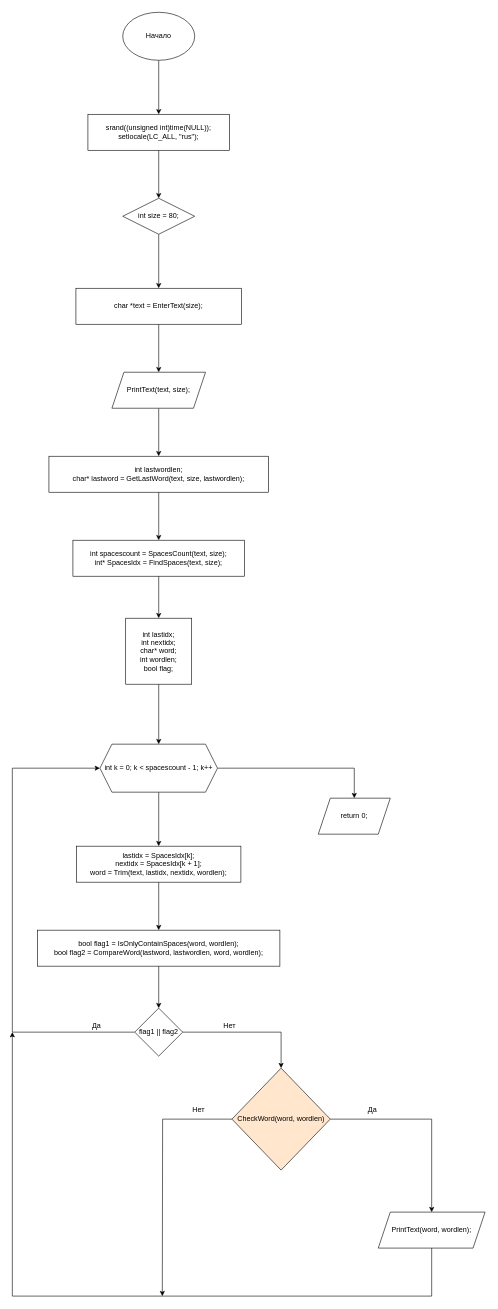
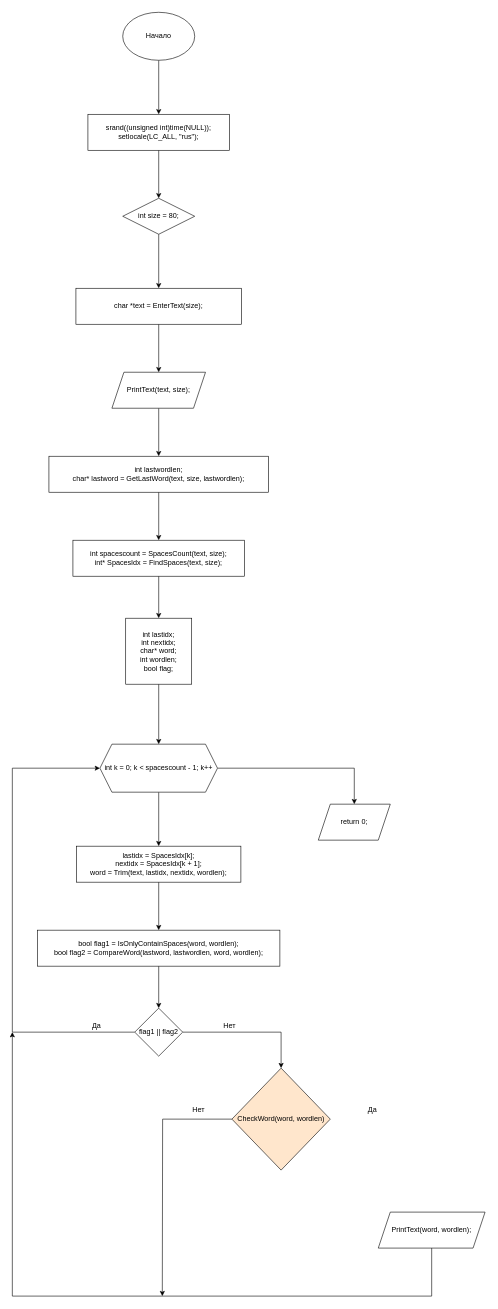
  <mxCell id="0" />
  <mxCell id="1" parent="0" />
  <mxCell id="2" value="" style="edgeStyle=orthogonalEdgeStyle;rounded=0;orthogonalLoop=1;jettySize=auto;html=1;" parent="1" source="3" target="5" edge="1"><mxGeometry relative="1" as="geometry" /></mxCell>
  <mxCell id="3" value="Начало" style="ellipse;whiteSpace=wrap;html=1;" parent="1" vertex="1"><mxGeometry x="204" y="20" width="120" height="80" as="geometry" /></mxCell>
  <mxCell id="4" value="" style="edgeStyle=orthogonalEdgeStyle;rounded=0;orthogonalLoop=1;jettySize=auto;html=1;" parent="1" source="5" target="7" edge="1"><mxGeometry relative="1" as="geometry" /></mxCell>
  <mxCell id="5" value="srand((unsigned int)time(NULL));&lt;br&gt;setlocale(LC_ALL, &quot;rus&quot;);" style="whiteSpace=wrap;html=1;" parent="1" vertex="1"><mxGeometry x="146" y="190" width="236" height="60" as="geometry" /></mxCell>
  <mxCell id="6" value="" style="edgeStyle=orthogonalEdgeStyle;rounded=0;orthogonalLoop=1;jettySize=auto;html=1;" parent="1" source="7" target="9" edge="1"><mxGeometry relative="1" as="geometry" /></mxCell>
  <mxCell id="7" value="int size = 80;" style="rhombus;whiteSpace=wrap;html=1;" parent="1" vertex="1"><mxGeometry x="204" y="330" width="120" height="60" as="geometry" /></mxCell>
  <mxCell id="8" value="" style="edgeStyle=orthogonalEdgeStyle;rounded=0;orthogonalLoop=1;jettySize=auto;html=1;" parent="1" source="9" target="11" edge="1"><mxGeometry relative="1" as="geometry" /></mxCell>
  <mxCell id="9" value="char *text = EnterText(size);" style="whiteSpace=wrap;html=1;" parent="1" vertex="1"><mxGeometry x="126" y="480" width="276" height="60" as="geometry" /></mxCell>
  <mxCell id="10" value="" style="edgeStyle=orthogonalEdgeStyle;rounded=0;orthogonalLoop=1;jettySize=auto;html=1;" parent="1" source="11" target="13" edge="1"><mxGeometry relative="1" as="geometry" /></mxCell>
  <mxCell id="11" value="PrintText(text, size);" style="shape=parallelogram;perimeter=parallelogramPerimeter;whiteSpace=wrap;html=1;fixedSize=1;" parent="1" vertex="1"><mxGeometry x="186" y="620" width="156" height="60" as="geometry" /></mxCell>
  <mxCell id="12" value="" style="edgeStyle=orthogonalEdgeStyle;rounded=0;orthogonalLoop=1;jettySize=auto;html=1;" parent="1" source="13" target="15" edge="1"><mxGeometry relative="1" as="geometry" /></mxCell>
  <mxCell id="13" value="int lastwordlen;&lt;br&gt;char* lastword = GetLastWord(text, size, lastwordlen);" style="whiteSpace=wrap;html=1;" parent="1" vertex="1"><mxGeometry x="81" y="760" width="366" height="60" as="geometry" /></mxCell>
  <mxCell id="14" value="" style="edgeStyle=orthogonalEdgeStyle;rounded=0;orthogonalLoop=1;jettySize=auto;html=1;" parent="1" source="15" target="17" edge="1"><mxGeometry relative="1" as="geometry" /></mxCell>
  <mxCell id="15" value="int spacescount = SpacesCount(text, size);&lt;br&gt;int* SpacesIdx = FindSpaces(text, size);" style="whiteSpace=wrap;html=1;" parent="1" vertex="1"><mxGeometry x="121" y="900" width="286" height="60" as="geometry" /></mxCell>
  <mxCell id="16" value="" style="edgeStyle=orthogonalEdgeStyle;rounded=0;orthogonalLoop=1;jettySize=auto;html=1;" parent="1" source="17" target="20" edge="1"><mxGeometry relative="1" as="geometry" /></mxCell>
  <mxCell id="17" value="int lastidx;&lt;br&gt;int nextidx;&lt;br&gt;char* word;&lt;br&gt;int wordlen;&lt;br&gt;bool flag;" style="whiteSpace=wrap;html=1;" parent="1" vertex="1"><mxGeometry x="209" y="1030" width="110" height="110" as="geometry" /></mxCell>
  <mxCell id="18" value="" style="edgeStyle=orthogonalEdgeStyle;rounded=0;orthogonalLoop=1;jettySize=auto;html=1;" parent="1" source="20" target="22" edge="1"><mxGeometry relative="1" as="geometry" /></mxCell>
  <mxCell id="19" value="" style="edgeStyle=orthogonalEdgeStyle;rounded=0;orthogonalLoop=1;jettySize=auto;html=1;" parent="1" source="20" target="37" edge="1"><mxGeometry relative="1" as="geometry" /></mxCell>
  <mxCell id="20" value="int k = 0; k &lt; spacescount - 1; k++" style="shape=hexagon;perimeter=hexagonPerimeter2;whiteSpace=wrap;html=1;fixedSize=1;" parent="1" vertex="1"><mxGeometry x="166" y="1240" width="196" height="80" as="geometry" /></mxCell>
  <mxCell id="21" value="" style="edgeStyle=orthogonalEdgeStyle;rounded=0;orthogonalLoop=1;jettySize=auto;html=1;" parent="1" source="22" target="24" edge="1"><mxGeometry relative="1" as="geometry" /></mxCell>
  <mxCell id="22" value="lastidx = SpacesIdx[k];&lt;br&gt;nextidx = SpacesIdx[k + 1];&lt;br&gt;word = Trim(text, lastidx, nextidx, wordlen);" style="whiteSpace=wrap;html=1;" parent="1" vertex="1"><mxGeometry x="127" y="1410" width="274" height="60" as="geometry" /></mxCell>
  <mxCell id="23" value="" style="edgeStyle=orthogonalEdgeStyle;rounded=0;orthogonalLoop=1;jettySize=auto;html=1;" parent="1" source="24" target="27" edge="1"><mxGeometry relative="1" as="geometry" /></mxCell>
  <mxCell id="24" value="bool flag1 = IsOnlyContainSpaces(word, wordlen);&lt;br&gt;bool flag2 = CompareWord(lastword, lastwordlen, word, wordlen);" style="whiteSpace=wrap;html=1;" parent="1" vertex="1"><mxGeometry x="62" y="1550" width="404" height="60" as="geometry" /></mxCell>
  <mxCell id="25" style="edgeStyle=orthogonalEdgeStyle;rounded=0;orthogonalLoop=1;jettySize=auto;html=1;entryX=0;entryY=0.5;entryDx=0;entryDy=0;" parent="1" source="27" target="20" edge="1"><mxGeometry relative="1" as="geometry"><mxPoint x="-30" y="1190" as="targetPoint" /><Array as="points"><mxPoint x="20" y="1720" /><mxPoint x="20" y="1280" /></Array></mxGeometry></mxCell>
  <mxCell id="26" value="" style="edgeStyle=orthogonalEdgeStyle;rounded=0;orthogonalLoop=1;jettySize=auto;html=1;" parent="1" source="27" target="31" edge="1"><mxGeometry relative="1" as="geometry" /></mxCell>
  <mxCell id="27" value="flag1 || flag2" style="rhombus;whiteSpace=wrap;html=1;" parent="1" vertex="1"><mxGeometry x="224" y="1680" width="80" height="80" as="geometry" /></mxCell>
  <mxCell id="28" value="Да" style="text;html=1;align=center;verticalAlign=middle;resizable=0;points=[];autosize=1;strokeColor=none;fillColor=none;" parent="1" vertex="1"><mxGeometry x="145" y="1700" width="30" height="20" as="geometry" /></mxCell>
- <mxCell id="29" value="" style="edgeStyle=orthogonalEdgeStyle;rounded=0;orthogonalLoop=1;jettySize=auto;html=1;" parent="1" source="31" target="33" edge="1"><mxGeometry relative="1" as="geometry" /></mxCell>
  <mxCell id="30" style="edgeStyle=orthogonalEdgeStyle;rounded=0;orthogonalLoop=1;jettySize=auto;html=1;" parent="1" source="31" edge="1"><mxGeometry relative="1" as="geometry"><mxPoint x="270" y="2160" as="targetPoint" /></mxGeometry></mxCell>
  <mxCell id="31" value="CheckWord(word, wordlen)" style="rhombus;whiteSpace=wrap;html=1;fillColor=#ffe6cc;" parent="1" vertex="1"><mxGeometry x="386" y="1780" width="164" height="170" as="geometry" /></mxCell>
  <mxCell id="32" style="edgeStyle=orthogonalEdgeStyle;rounded=0;orthogonalLoop=1;jettySize=auto;html=1;" parent="1" source="33" edge="1"><mxGeometry relative="1" as="geometry"><mxPoint x="20" y="1720" as="targetPoint" /><Array as="points"><mxPoint x="719" y="2160" /><mxPoint x="20" y="2160" /></Array></mxGeometry></mxCell>
  <mxCell id="33" value="PrintText(word, wordlen);" style="shape=parallelogram;perimeter=parallelogramPerimeter;whiteSpace=wrap;html=1;fixedSize=1;" parent="1" vertex="1"><mxGeometry x="630" y="2020" width="178" height="60" as="geometry" /></mxCell>
  <mxCell id="34" value="Да" style="text;html=1;align=center;verticalAlign=middle;resizable=0;points=[];autosize=1;strokeColor=none;fillColor=none;" parent="1" vertex="1"><mxGeometry x="605" y="1840" width="30" height="20" as="geometry" /></mxCell>
  <mxCell id="35" value="Нет" style="text;html=1;align=center;verticalAlign=middle;resizable=0;points=[];autosize=1;strokeColor=none;fillColor=none;" parent="1" vertex="1"><mxGeometry x="362" y="1700" width="40" height="20" as="geometry" /></mxCell>
  <mxCell id="36" value="Нет" style="text;html=1;align=center;verticalAlign=middle;resizable=0;points=[];autosize=1;strokeColor=none;fillColor=none;" parent="1" vertex="1"><mxGeometry x="310" y="1840" width="40" height="20" as="geometry" /></mxCell>
- <mxCell id="37" value="return 0;" style="shape=parallelogram;perimeter=parallelogramPerimeter;whiteSpace=wrap;html=1;fixedSize=1;" parent="1" vertex="1"><mxGeometry x="530" y="1330" width="120" height="60" as="geometry" /></mxCell>
+ <mxCell id="37" value="return 0;" style="shape=parallelogram;perimeter=parallelogramPerimeter;whiteSpace=wrap;html=1;fixedSize=1;" parent="1" vertex="1"><mxGeometry x="530" y="1340" width="120" height="60" as="geometry" /></mxCell>
